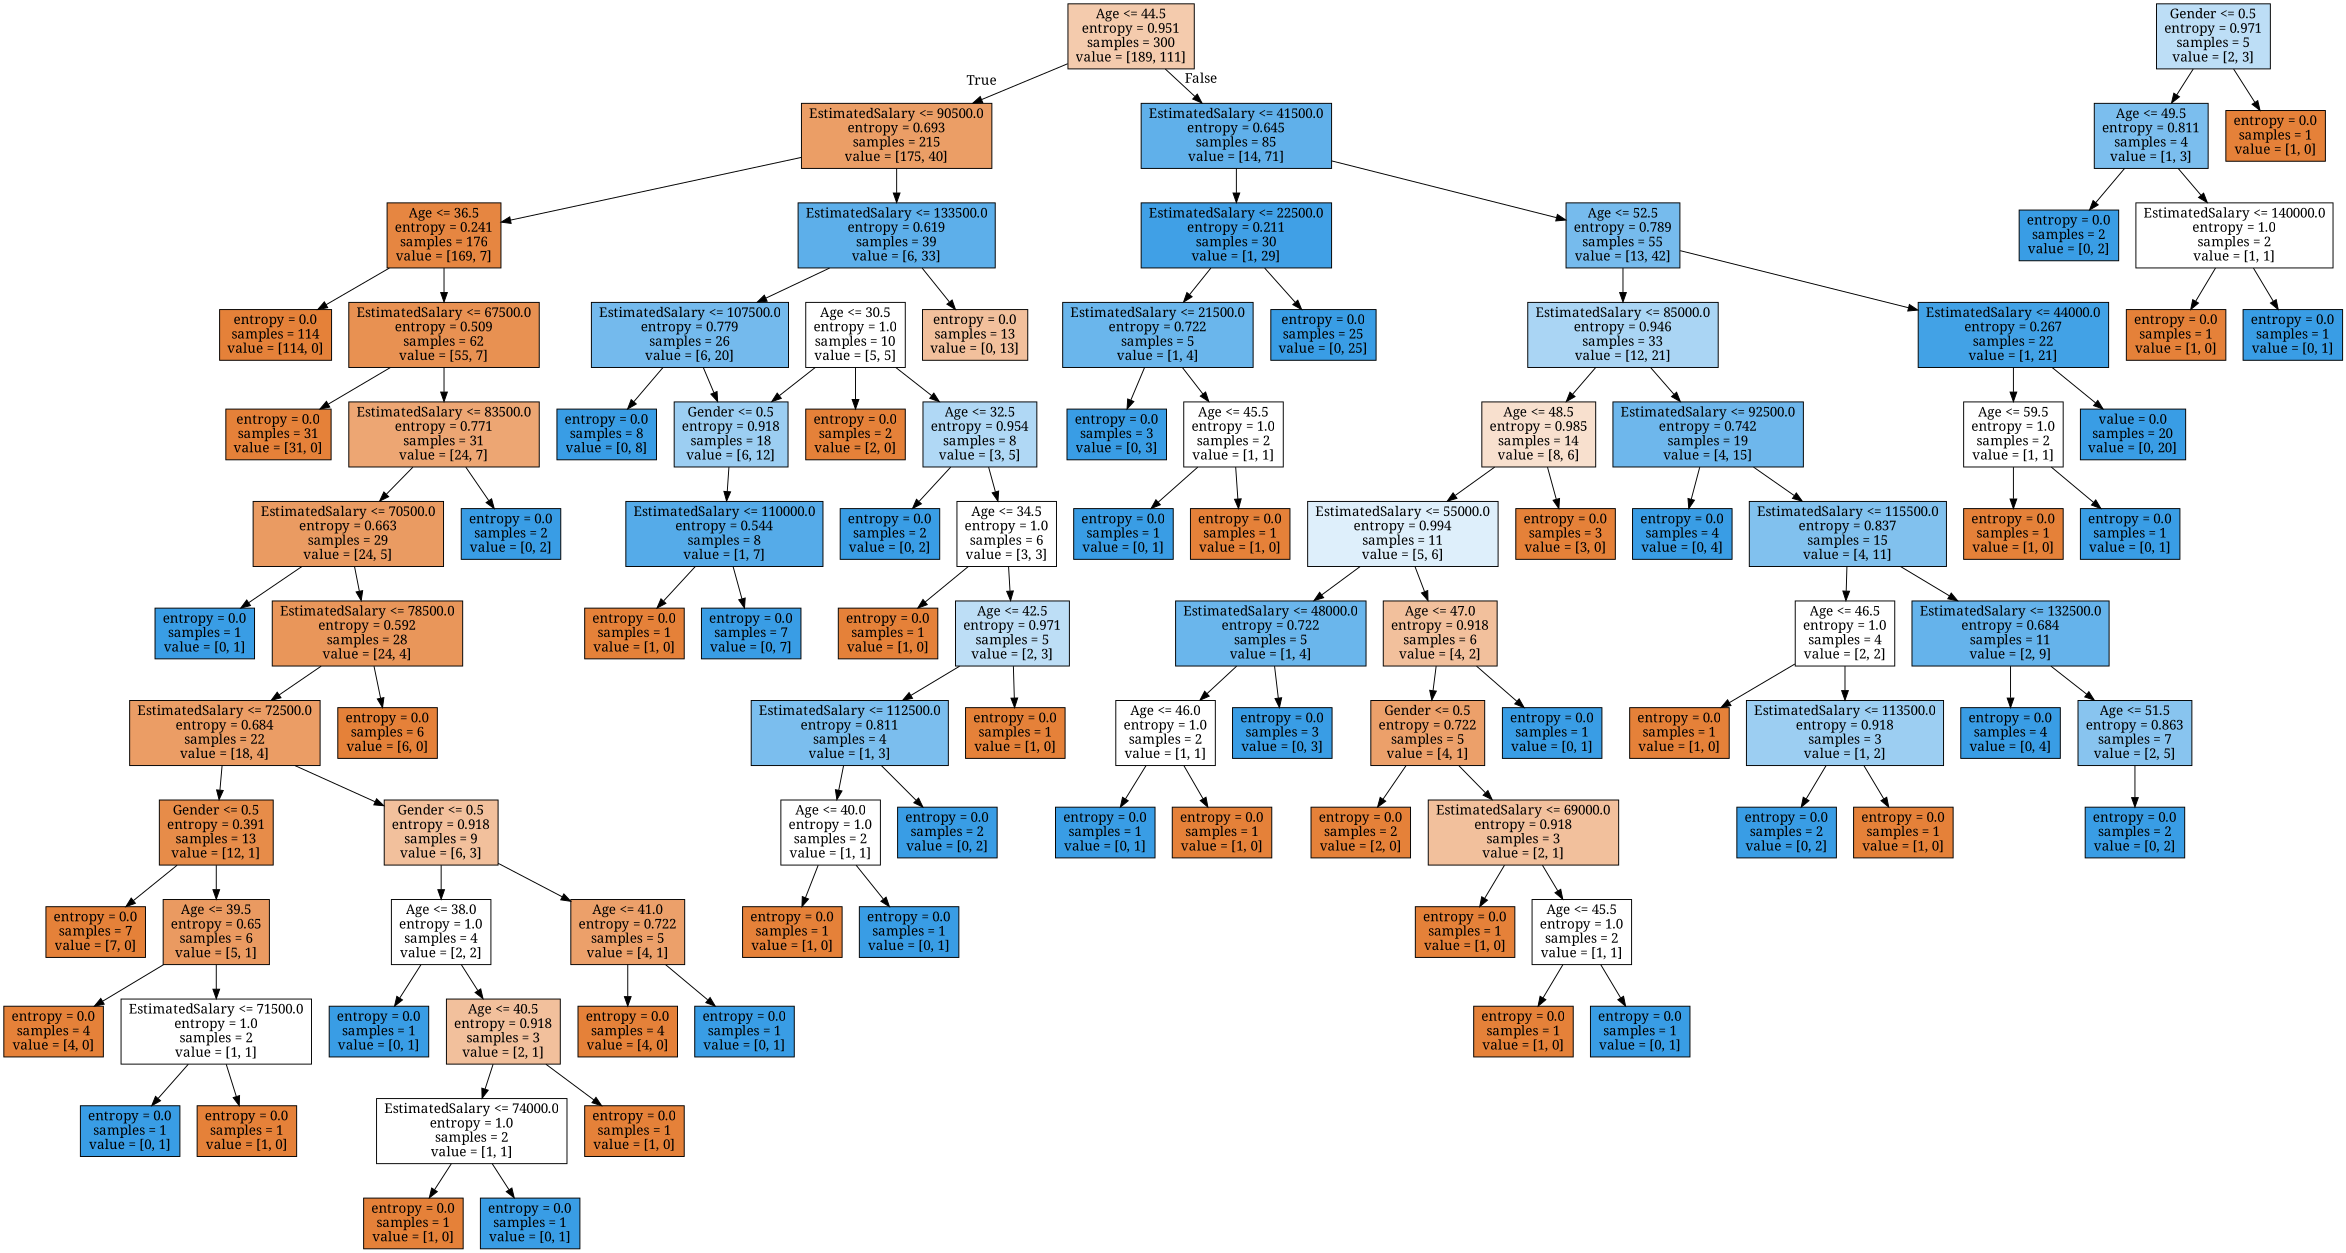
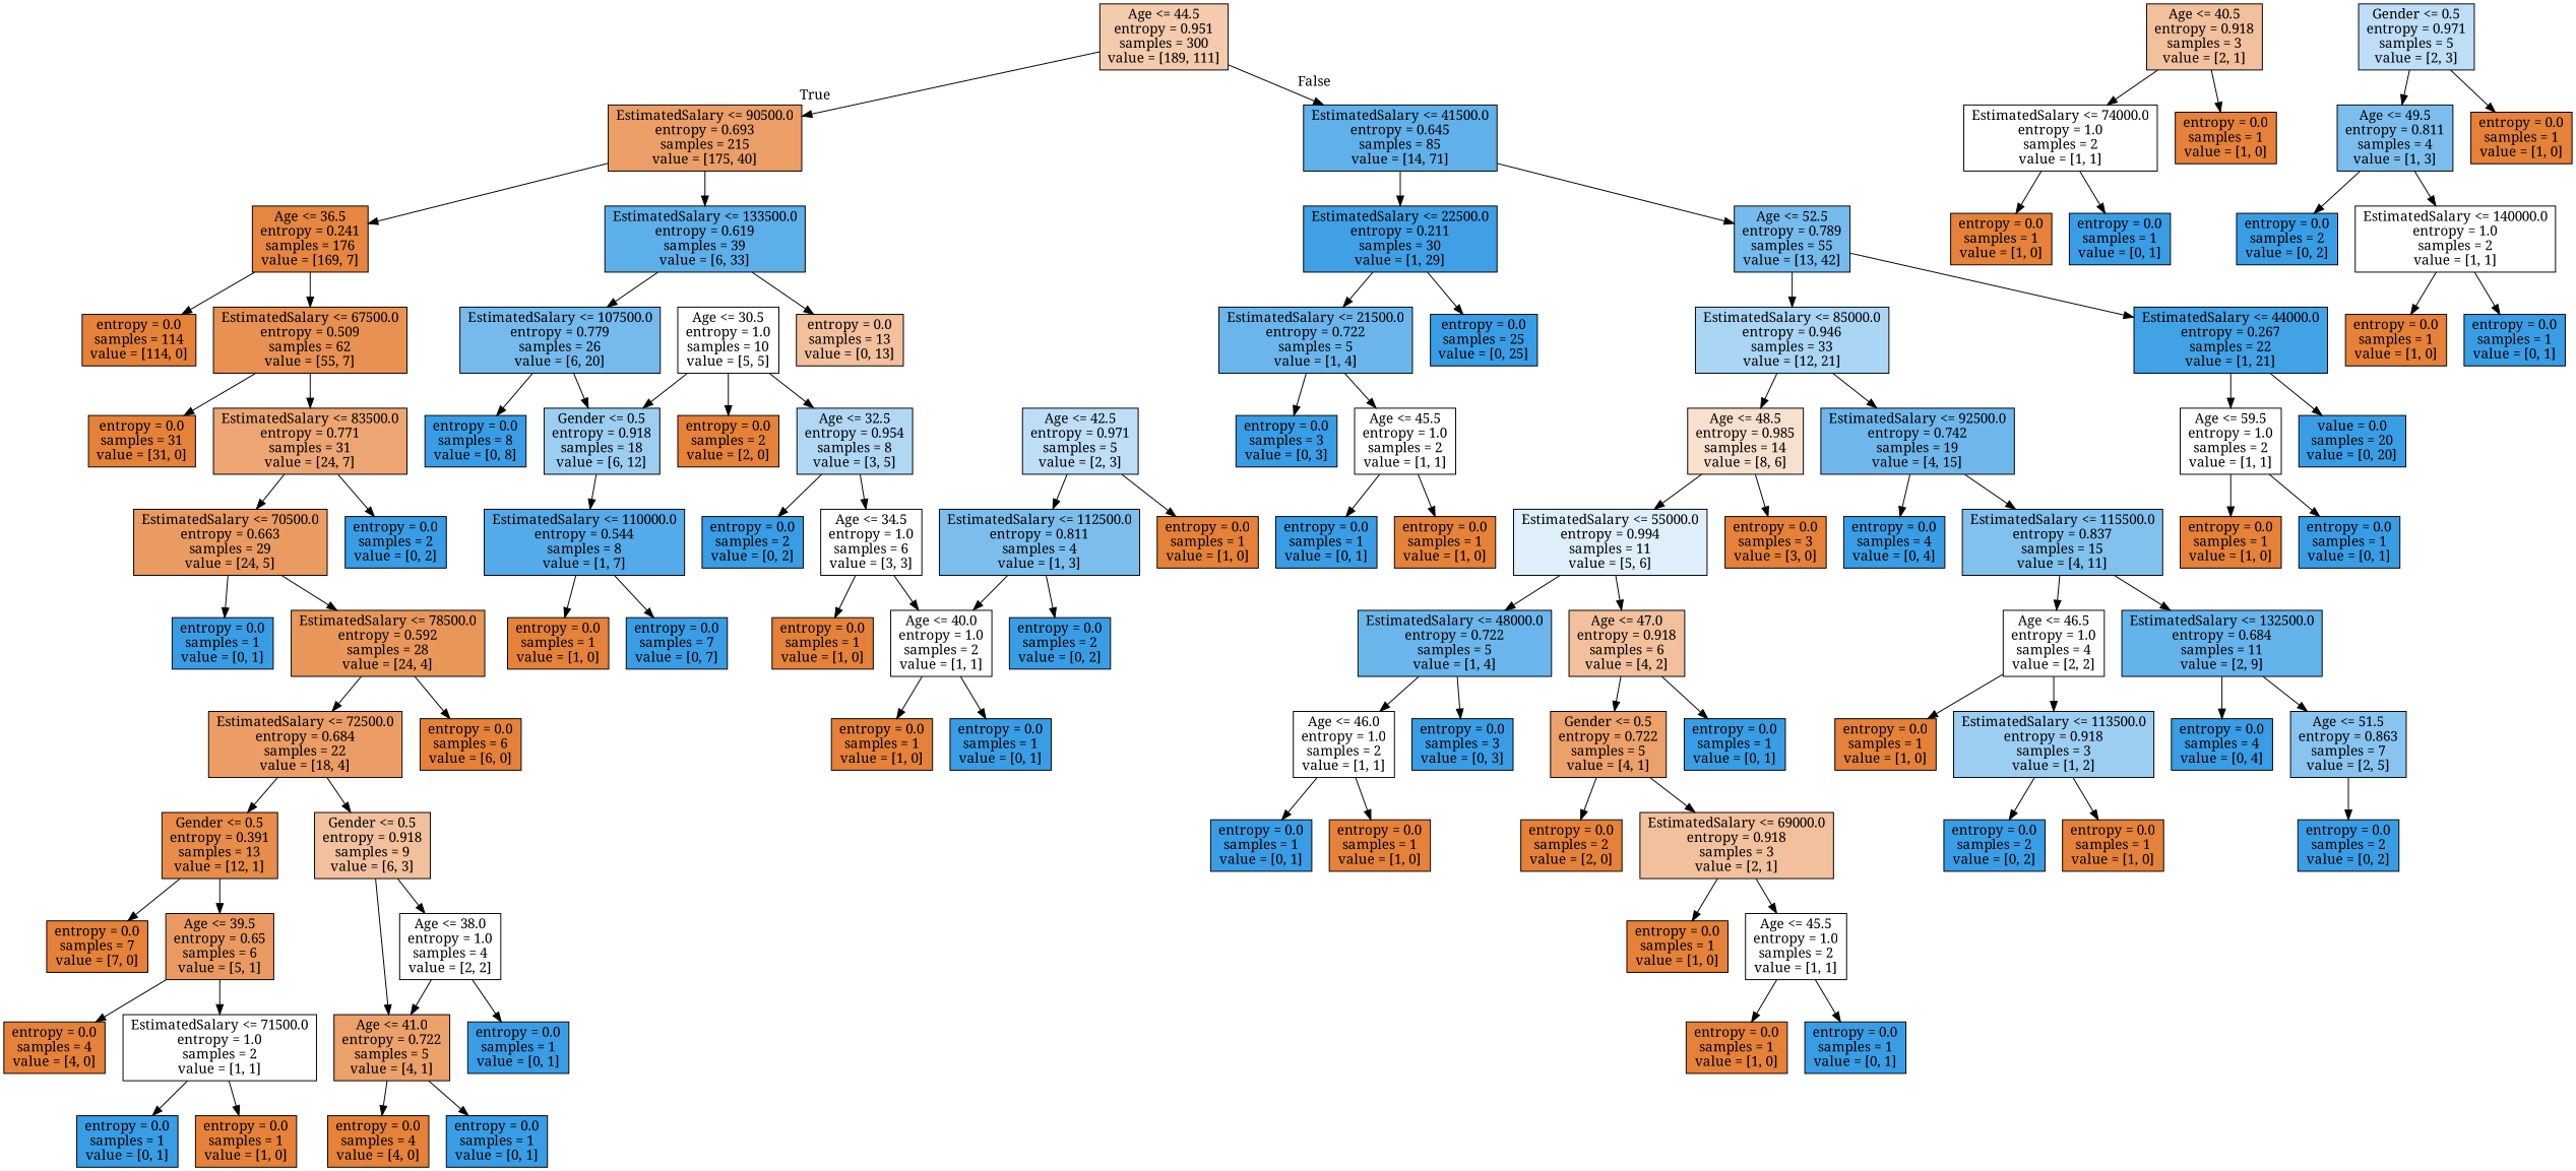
  digraph {
    fontname="Noto Serif"
    node [color=black fillcolor="#399de5" fontname="Noto Serif" shape=box style=filled]
    edge [fontname="Noto Serif"]
    n1 [fillcolor="#f4cbad" label="Age <= 44.5\nentropy = 0.951\nsamples = 300\nvalue = [189, 111]"]
    n2 [fillcolor="#eb9e66" label="EstimatedSalary <= 90500.0\nentropy = 0.693\nsamples = 215\nvalue = [175, 40]"]
    n3 [fillcolor="#60b0ea" label="EstimatedSalary <= 41500.0\nentropy = 0.645\nsamples = 85\nvalue = [14, 71]"]
    n4 [fillcolor="#e68641" label="Age <= 36.5\nentropy = 0.241\nsamples = 176\nvalue = [169, 7]"]
    n5 [fillcolor="#5dafea" label="EstimatedSalary <= 133500.0\nentropy = 0.619\nsamples = 39\nvalue = [6, 33]"]
    n6 [fillcolor="#40a0e6" label="EstimatedSalary <= 22500.0\nentropy = 0.211\nsamples = 30\nvalue = [1, 29]"]
    n7 [fillcolor="#76bbed" label="Age <= 52.5\nentropy = 0.789\nsamples = 55\nvalue = [13, 42]"]
    n8 [fillcolor="#e58139" label="entropy = 0.0\nsamples = 114\nvalue = [114, 0]"]
    n9 [fillcolor="#e89152" label="EstimatedSalary <= 67500.0\nentropy = 0.509\nsamples = 62\nvalue = [55, 7]"]
    n10 [fillcolor="#74baed" label="EstimatedSalary <= 107500.0\nentropy = 0.779\nsamples = 26\nvalue = [6, 20]"]
    n11 [fillcolor="#f2c09c" label="entropy = 0.0\nsamples = 13\nvalue = [0, 13]"]
    n12 [fillcolor="#e58139" label="entropy = 0.0\nsamples = 31\nvalue = [31, 0]"]
    n13 [fillcolor="#eda673" label="EstimatedSalary <= 83500.0\nentropy = 0.771\nsamples = 31\nvalue = [24, 7]"]
    n14 [fillcolor="#ea9b62" label="EstimatedSalary <= 70500.0\nentropy = 0.663\nsamples = 29\nvalue = [24, 5]"]
    n15 [label="entropy = 0.0\nsamples = 2\nvalue = [0, 2]"]
    n16 [label="entropy = 0.0\nsamples = 1\nvalue = [0, 1]"]
    n17 [fillcolor="#e9965a" label="EstimatedSalary <= 78500.0\nentropy = 0.592\nsamples = 28\nvalue = [24, 4]"]
    n18 [fillcolor="#eb9d65" label="EstimatedSalary <= 72500.0\nentropy = 0.684\nsamples = 22\nvalue = [18, 4]"]
    n19 [fillcolor="#e58139" label="entropy = 0.0\nsamples = 6\nvalue = [6, 0]"]
    n20 [fillcolor="#e78c49" label="Gender <= 0.5\nentropy = 0.391\nsamples = 13\nvalue = [12, 1]"]
    n21 [fillcolor="#f2c09c" label="Gender <= 0.5\nentropy = 0.918\nsamples = 9\nvalue = [6, 3]"]
    n22 [fillcolor="#e58139" label="entropy = 0.0\nsamples = 7\nvalue = [7, 0]"]
    n23 [fillcolor="#ea9a61" label="Age <= 39.5\nentropy = 0.65\nsamples = 6\nvalue = [5, 1]"]
    n24 [fillcolor="#ffffff" label="Age <= 38.0\nentropy = 1.0\nsamples = 4\nvalue = [2, 2]"]
    n25 [fillcolor="#eca06a" label="Age <= 41.0\nentropy = 0.722\nsamples = 5\nvalue = [4, 1]"]
    n26 [fillcolor="#e58139" label="entropy = 0.0\nsamples = 4\nvalue = [4, 0]"]
    n27 [fillcolor="#ffffff" label="EstimatedSalary <= 71500.0\nentropy = 1.0\nsamples = 2\nvalue = [1, 1]"]
    n28 [label="entropy = 0.0\nsamples = 1\nvalue = [0, 1]"]
    n29 [fillcolor="#e58139" label="entropy = 0.0\nsamples = 1\nvalue = [1, 0]"]
    n30 [label="entropy = 0.0\nsamples = 1\nvalue = [0, 1]"]
    n31 [fillcolor="#f2c09c" label="Age <= 40.5\nentropy = 0.918\nsamples = 3\nvalue = [2, 1]"]
    n32 [fillcolor="#e58139" label="entropy = 0.0\nsamples = 4\nvalue = [4, 0]"]
    n33 [label="entropy = 0.0\nsamples = 1\nvalue = [0, 1]"]
    n34 [fillcolor="#ffffff" label="EstimatedSalary <= 74000.0\nentropy = 1.0\nsamples = 2\nvalue = [1, 1]"]
    n35 [fillcolor="#e58139" label="entropy = 0.0\nsamples = 1\nvalue = [1, 0]"]
    n36 [fillcolor="#e58139" label="entropy = 0.0\nsamples = 1\nvalue = [1, 0]"]
    n37 [label="entropy = 0.0\nsamples = 1\nvalue = [0, 1]"]
    n38 [label="entropy = 0.0\nsamples = 8\nvalue = [0, 8]"]
    n39 [fillcolor="#9ccef2" label="Gender <= 0.5\nentropy = 0.918\nsamples = 18\nvalue = [6, 12]"]
    n40 [fillcolor="#55abe9" label="EstimatedSalary <= 110000.0\nentropy = 0.544\nsamples = 8\nvalue = [1, 7]"]
    n41 [fillcolor="#ffffff" label="Age <= 30.5\nentropy = 1.0\nsamples = 10\nvalue = [5, 5]"]
    n42 [fillcolor="#e58139" label="entropy = 0.0\nsamples = 2\nvalue = [2, 0]"]
    n43 [fillcolor="#b0d8f5" label="Age <= 32.5\nentropy = 0.954\nsamples = 8\nvalue = [3, 5]"]
    n44 [fillcolor="#e58139" label="entropy = 0.0\nsamples = 1\nvalue = [1, 0]"]
    n45 [label="entropy = 0.0\nsamples = 7\nvalue = [0, 7]"]
    n46 [label="entropy = 0.0\nsamples = 2\nvalue = [0, 2]"]
    n47 [fillcolor="#ffffff" label="Age <= 34.5\nentropy = 1.0\nsamples = 6\nvalue = [3, 3]"]
    n48 [fillcolor="#e58139" label="entropy = 0.0\nsamples = 1\nvalue = [1, 0]"]
    n49 [fillcolor="#bddef6" label="Age <= 42.5\nentropy = 0.971\nsamples = 5\nvalue = [2, 3]"]
    n50 [fillcolor="#7bbeee" label="EstimatedSalary <= 112500.0\nentropy = 0.811\nsamples = 4\nvalue = [1, 3]"]
    n51 [fillcolor="#e58139" label="entropy = 0.0\nsamples = 1\nvalue = [1, 0]"]
    n52 [fillcolor="#ffffff" label="Age <= 40.0\nentropy = 1.0\nsamples = 2\nvalue = [1, 1]"]
    n53 [label="entropy = 0.0\nsamples = 2\nvalue = [0, 2]"]
    n54 [fillcolor="#e58139" label="entropy = 0.0\nsamples = 1\nvalue = [1, 0]"]
    n55 [label="entropy = 0.0\nsamples = 1\nvalue = [0, 1]"]
    n56 [fillcolor="#6ab6ec" label="EstimatedSalary <= 21500.0\nentropy = 0.722\nsamples = 5\nvalue = [1, 4]"]
    n57 [label="entropy = 0.0\nsamples = 25\nvalue = [0, 25]"]
    n58 [fillcolor="#aad5f4" label="EstimatedSalary <= 85000.0\nentropy = 0.946\nsamples = 33\nvalue = [12, 21]"]
    n59 [fillcolor="#42a2e6" label="EstimatedSalary <= 44000.0\nentropy = 0.267\nsamples = 22\nvalue = [1, 21]"]
    n60 [label="entropy = 0.0\nsamples = 3\nvalue = [0, 3]"]
    n61 [fillcolor="#ffffff" label="Age <= 45.5\nentropy = 1.0\nsamples = 2\nvalue = [1, 1]"]
    n62 [label="entropy = 0.0\nsamples = 1\nvalue = [0, 1]"]
    n63 [fillcolor="#e58139" label="entropy = 0.0\nsamples = 1\nvalue = [1, 0]"]
    n64 [fillcolor="#f8e0ce" label="Age <= 48.5\nentropy = 0.985\nsamples = 14\nvalue = [8, 6]"]
    n65 [fillcolor="#6eb7ec" label="EstimatedSalary <= 92500.0\nentropy = 0.742\nsamples = 19\nvalue = [4, 15]"]
    n66 [fillcolor="#ffffff" label="Age <= 59.5\nentropy = 1.0\nsamples = 2\nvalue = [1, 1]"]
    n67 [label="value = 0.0\nsamples = 20\nvalue = [0, 20]"]
    n68 [fillcolor="#deeffb" label="EstimatedSalary <= 55000.0\nentropy = 0.994\nsamples = 11\nvalue = [5, 6]"]
    n69 [fillcolor="#e58139" label="entropy = 0.0\nsamples = 3\nvalue = [3, 0]"]
    n70 [label="entropy = 0.0\nsamples = 4\nvalue = [0, 4]"]
    n71 [fillcolor="#81c1ee" label="EstimatedSalary <= 115500.0\nentropy = 0.837\nsamples = 15\nvalue = [4, 11]"]
    n72 [fillcolor="#6ab6ec" label="EstimatedSalary <= 48000.0\nentropy = 0.722\nsamples = 5\nvalue = [1, 4]"]
    n73 [fillcolor="#f2c09c" label="Age <= 47.0\nentropy = 0.918\nsamples = 6\nvalue = [4, 2]"]
    n74 [fillcolor="#ffffff" label="Age <= 46.0\nentropy = 1.0\nsamples = 2\nvalue = [1, 1]"]
    n75 [label="entropy = 0.0\nsamples = 3\nvalue = [0, 3]"]
    n76 [fillcolor="#eca06a" label="Gender <= 0.5\nentropy = 0.722\nsamples = 5\nvalue = [4, 1]"]
    n77 [label="entropy = 0.0\nsamples = 1\nvalue = [0, 1]"]
    n78 [label="entropy = 0.0\nsamples = 1\nvalue = [0, 1]"]
    n79 [fillcolor="#e58139" label="entropy = 0.0\nsamples = 1\nvalue = [1, 0]"]
    n80 [fillcolor="#e58139" label="entropy = 0.0\nsamples = 2\nvalue = [2, 0]"]
    n81 [fillcolor="#f2c09c" label="EstimatedSalary <= 69000.0\nentropy = 0.918\nsamples = 3\nvalue = [2, 1]"]
    n82 [fillcolor="#e58139" label="entropy = 0.0\nsamples = 1\nvalue = [1, 0]"]
    n83 [fillcolor="#ffffff" label="Age <= 45.5\nentropy = 1.0\nsamples = 2\nvalue = [1, 1]"]
    n84 [fillcolor="#e58139" label="entropy = 0.0\nsamples = 1\nvalue = [1, 0]"]
    n85 [label="entropy = 0.0\nsamples = 1\nvalue = [0, 1]"]
    n86 [fillcolor="#ffffff" label="Age <= 46.5\nentropy = 1.0\nsamples = 4\nvalue = [2, 2]"]
    n87 [fillcolor="#65b3eb" label="EstimatedSalary <= 132500.0\nentropy = 0.684\nsamples = 11\nvalue = [2, 9]"]
    n88 [fillcolor="#e58139" label="entropy = 0.0\nsamples = 1\nvalue = [1, 0]"]
    n89 [fillcolor="#9ccef2" label="EstimatedSalary <= 113500.0\nentropy = 0.918\nsamples = 3\nvalue = [1, 2]"]
    n90 [label="entropy = 0.0\nsamples = 4\nvalue = [0, 4]"]
    n91 [fillcolor="#88c4ef" label="Age <= 51.5\nentropy = 0.863\nsamples = 7\nvalue = [2, 5]"]
    n92 [label="entropy = 0.0\nsamples = 2\nvalue = [0, 2]"]
    n93 [fillcolor="#e58139" label="entropy = 0.0\nsamples = 1\nvalue = [1, 0]"]
    n94 [label="entropy = 0.0\nsamples = 2\nvalue = [0, 2]"]
    n95 [fillcolor="#bddef6" label="Gender <= 0.5\nentropy = 0.971\nsamples = 5\nvalue = [2, 3]"]
    n96 [fillcolor="#7bbeee" label="Age <= 49.5\nentropy = 0.811\nsamples = 4\nvalue = [1, 3]"]
    n97 [fillcolor="#e58139" label="entropy = 0.0\nsamples = 1\nvalue = [1, 0]"]
    n98 [label="entropy = 0.0\nsamples = 2\nvalue = [0, 2]"]
    n99 [fillcolor="#ffffff" label="EstimatedSalary <= 140000.0\nentropy = 1.0\nsamples = 2\nvalue = [1, 1]"]
    n100 [fillcolor="#e58139" label="entropy = 0.0\nsamples = 1\nvalue = [1, 0]"]
    n101 [label="entropy = 0.0\nsamples = 1\nvalue = [0, 1]"]
    n102 [fillcolor="#e58139" label="entropy = 0.0\nsamples = 1\nvalue = [1, 0]"]
    n103 [label="entropy = 0.0\nsamples = 1\nvalue = [0, 1]"]
    n1 -> n2 [headlabel=True labelangle=45 labeldistance=2.5]
    n1 -> n3 [headlabel=False labelangle=-45 labeldistance=2.5]
    n2 -> n4
    n2 -> n5
    n3 -> n6
    n3 -> n7
    n4 -> n8
    n4 -> n9
    n5 -> n10
    n5 -> n11
    n6 -> n56
    n6 -> n57
    n7 -> n58
    n7 -> n59
    n9 -> n12
    n9 -> n13
    n10 -> n38
    n10 -> n39
    n13 -> n14
    n13 -> n15
    n14 -> n16
    n14 -> n17
    n17 -> n18
    n17 -> n19
    n18 -> n20
    n18 -> n21
    n20 -> n22
    n20 -> n23
    n21 -> n24
    n21 -> n25
    n23 -> n26
    n23 -> n27
    n24 -> n30
-   n24 -> n31
+   n24 -> n25
    n25 -> n32
    n25 -> n33
    n27 -> n28
    n27 -> n29
    n31 -> n34
    n31 -> n35
    n34 -> n36
    n34 -> n37
    n39 -> n40
    n40 -> n44
    n40 -> n45
    n41 -> n39
    n41 -> n42
    n41 -> n43
    n43 -> n46
    n43 -> n47
    n47 -> n48
-   n47 -> n49
+   n47 -> n52
    n49 -> n50
    n49 -> n51
    n50 -> n52
    n50 -> n53
    n52 -> n54
    n52 -> n55
    n56 -> n60
    n56 -> n61
    n58 -> n64
    n58 -> n65
    n59 -> n66
    n59 -> n67
    n61 -> n62
    n61 -> n63
    n64 -> n68
    n64 -> n69
    n65 -> n70
    n65 -> n71
    n66 -> n102
    n66 -> n103
    n68 -> n72
    n68 -> n73
    n71 -> n86
    n71 -> n87
    n72 -> n74
    n72 -> n75
    n73 -> n76
    n73 -> n77
    n74 -> n78
    n74 -> n79
    n76 -> n80
    n76 -> n81
    n81 -> n82
    n81 -> n83
    n83 -> n84
    n83 -> n85
    n86 -> n88
    n86 -> n89
    n87 -> n90
    n87 -> n91
    n89 -> n92
    n89 -> n93
    n91 -> n94
    n95 -> n96
    n95 -> n97
    n96 -> n98
    n96 -> n99
    n99 -> n100
    n99 -> n101
  }
